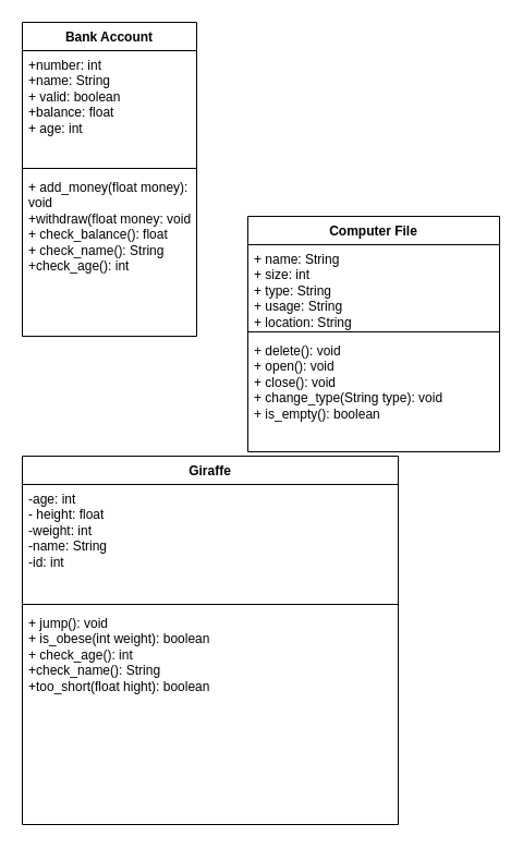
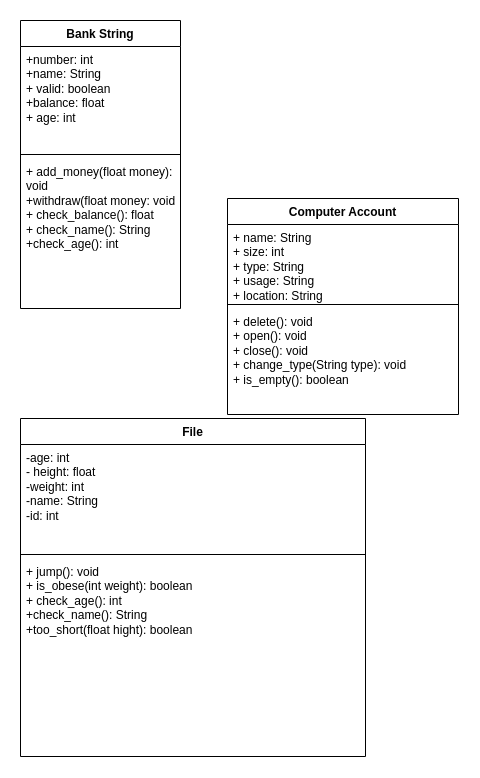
  <mxCell id="0" />
  <mxCell id="1" parent="0" />
- <mxCell id="2" value="Computer File" style="swimlane;fontStyle=1;align=center;verticalAlign=top;childLayout=stackLayout;horizontal=1;startSize=26;horizontalStack=0;resizeParent=1;resizeParentMax=0;resizeLast=0;collapsible=1;marginBottom=0;whiteSpace=wrap;html=1;" parent="1" vertex="1"><mxGeometry x="227" y="198" width="231" height="216" as="geometry" /></mxCell>
+ <mxCell id="2" value="Computer Account" style="swimlane;fontStyle=1;align=center;verticalAlign=top;childLayout=stackLayout;horizontal=1;startSize=26;horizontalStack=0;resizeParent=1;resizeParentMax=0;resizeLast=0;collapsible=1;marginBottom=0;whiteSpace=wrap;html=1;" parent="1" vertex="1"><mxGeometry x="227" y="198" width="231" height="216" as="geometry" /></mxCell>
  <mxCell id="3" value="+ name: String&lt;div&gt;+ size: int&lt;/div&gt;&lt;div&gt;+ type: String&lt;/div&gt;&lt;div&gt;+ usage: String&lt;/div&gt;&lt;div&gt;+ location: String&lt;/div&gt;" style="text;strokeColor=none;fillColor=none;align=left;verticalAlign=top;spacingLeft=4;spacingRight=4;overflow=hidden;rotatable=0;points=[[0,0.5],[1,0.5]];portConstraint=eastwest;whiteSpace=wrap;html=1;" parent="2" vertex="1"><mxGeometry y="26" width="231" height="76" as="geometry" /></mxCell>
  <mxCell id="4" value="" style="line;strokeWidth=1;fillColor=none;align=left;verticalAlign=middle;spacingTop=-1;spacingLeft=3;spacingRight=3;rotatable=0;labelPosition=right;points=[];portConstraint=eastwest;strokeColor=inherit;" parent="2" vertex="1"><mxGeometry y="102" width="231" height="8" as="geometry" /></mxCell>
  <mxCell id="5" value="+ delete(): void&lt;div&gt;+ open(): void&lt;/div&gt;&lt;div&gt;+ close(): void&lt;/div&gt;&lt;div&gt;+ change_type(String type): void&lt;/div&gt;&lt;div&gt;+ is_empty(): boolean&lt;/div&gt;" style="text;strokeColor=none;fillColor=none;align=left;verticalAlign=top;spacingLeft=4;spacingRight=4;overflow=hidden;rotatable=0;points=[[0,0.5],[1,0.5]];portConstraint=eastwest;whiteSpace=wrap;html=1;" parent="2" vertex="1"><mxGeometry y="110" width="231" height="106" as="geometry" /></mxCell>
- <mxCell id="6" value="Bank Account" style="swimlane;fontStyle=1;align=center;verticalAlign=top;childLayout=stackLayout;horizontal=1;startSize=26;horizontalStack=0;resizeParent=1;resizeParentMax=0;resizeLast=0;collapsible=1;marginBottom=0;whiteSpace=wrap;html=1;" vertex="1" parent="1"><mxGeometry x="20" y="20" width="160" height="288" as="geometry" /></mxCell>
+ <mxCell id="6" value="Bank String" style="swimlane;fontStyle=1;align=center;verticalAlign=top;childLayout=stackLayout;horizontal=1;startSize=26;horizontalStack=0;resizeParent=1;resizeParentMax=0;resizeLast=0;collapsible=1;marginBottom=0;whiteSpace=wrap;html=1;" vertex="1" parent="1"><mxGeometry x="20" y="20" width="160" height="288" as="geometry" /></mxCell>
  <mxCell id="7" value="+number: int&lt;div&gt;+name: String&lt;/div&gt;&lt;div&gt;+ valid: boolean&lt;/div&gt;&lt;div&gt;+balance: float&lt;/div&gt;&lt;div&gt;+ age: int&lt;/div&gt;" style="text;strokeColor=none;fillColor=none;align=left;verticalAlign=top;spacingLeft=4;spacingRight=4;overflow=hidden;rotatable=0;points=[[0,0.5],[1,0.5]];portConstraint=eastwest;whiteSpace=wrap;html=1;" vertex="1" parent="6"><mxGeometry y="26" width="160" height="104" as="geometry" /></mxCell>
  <mxCell id="8" value="" style="line;strokeWidth=1;fillColor=none;align=left;verticalAlign=middle;spacingTop=-1;spacingLeft=3;spacingRight=3;rotatable=0;labelPosition=right;points=[];portConstraint=eastwest;strokeColor=inherit;" vertex="1" parent="6"><mxGeometry y="130" width="160" height="8" as="geometry" /></mxCell>
  <mxCell id="9" value="+ add_money(float money): void&lt;div&gt;+withdraw(float money: void&lt;/div&gt;&lt;div&gt;+ check_balance(): float&amp;nbsp;&lt;/div&gt;&lt;div&gt;+ check_name(): String&lt;/div&gt;&lt;div&gt;+check_age(): int&lt;/div&gt;" style="text;strokeColor=none;fillColor=none;align=left;verticalAlign=top;spacingLeft=4;spacingRight=4;overflow=hidden;rotatable=0;points=[[0,0.5],[1,0.5]];portConstraint=eastwest;whiteSpace=wrap;html=1;" vertex="1" parent="6"><mxGeometry y="138" width="160" height="150" as="geometry" /></mxCell>
- <mxCell id="10" value="Giraffe" style="swimlane;fontStyle=1;align=center;verticalAlign=top;childLayout=stackLayout;horizontal=1;startSize=26;horizontalStack=0;resizeParent=1;resizeParentMax=0;resizeLast=0;collapsible=1;marginBottom=0;whiteSpace=wrap;html=1;" vertex="1" parent="1"><mxGeometry x="20" y="418" width="345" height="338" as="geometry" /></mxCell>
+ <mxCell id="10" value="File" style="swimlane;fontStyle=1;align=center;verticalAlign=top;childLayout=stackLayout;horizontal=1;startSize=26;horizontalStack=0;resizeParent=1;resizeParentMax=0;resizeLast=0;collapsible=1;marginBottom=0;whiteSpace=wrap;html=1;" vertex="1" parent="1"><mxGeometry x="20" y="418" width="345" height="338" as="geometry" /></mxCell>
  <mxCell id="11" value="-age: int&lt;div&gt;- height: float&lt;/div&gt;&lt;div&gt;-weight: int&lt;/div&gt;&lt;div&gt;-name: String&lt;/div&gt;&lt;div&gt;-&lt;span style=&quot;background-color: initial;&quot;&gt;id: int&lt;/span&gt;&lt;/div&gt;" style="text;strokeColor=none;fillColor=none;align=left;verticalAlign=top;spacingLeft=4;spacingRight=4;overflow=hidden;rotatable=0;points=[[0,0.5],[1,0.5]];portConstraint=eastwest;whiteSpace=wrap;html=1;" vertex="1" parent="10"><mxGeometry y="26" width="345" height="106" as="geometry" /></mxCell>
  <mxCell id="12" value="" style="line;strokeWidth=1;fillColor=none;align=left;verticalAlign=middle;spacingTop=-1;spacingLeft=3;spacingRight=3;rotatable=0;labelPosition=right;points=[];portConstraint=eastwest;strokeColor=inherit;" vertex="1" parent="10"><mxGeometry y="132" width="345" height="8" as="geometry" /></mxCell>
  <mxCell id="13" value="+ jump(): void&lt;div&gt;+ is_obese(int weight): boolean&lt;/div&gt;&lt;div&gt;+ check_age(): int&lt;/div&gt;&lt;div&gt;+check_name(): String&lt;/div&gt;&lt;div&gt;+too_short(float hight): boolean&lt;/div&gt;" style="text;strokeColor=none;fillColor=none;align=left;verticalAlign=top;spacingLeft=4;spacingRight=4;overflow=hidden;rotatable=0;points=[[0,0.5],[1,0.5]];portConstraint=eastwest;whiteSpace=wrap;html=1;" vertex="1" parent="10"><mxGeometry y="140" width="345" height="198" as="geometry" /></mxCell>
